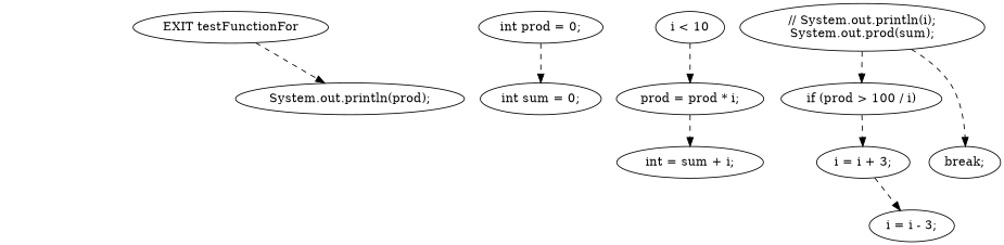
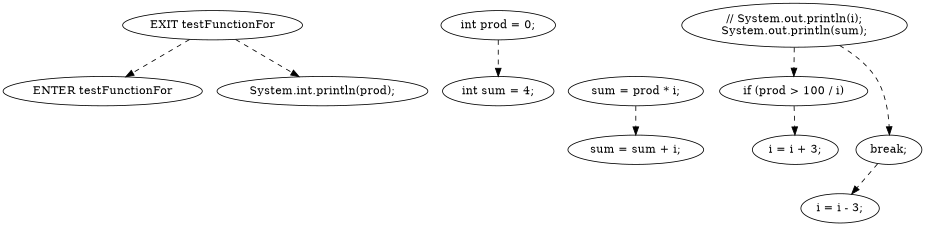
  strict digraph {
    edge [style=dashed]
+   n1 [label="ENTER testFunctionFor"]
    n2 [label="EXIT testFunctionFor"]
-   n3 [label="System.out.println(prod);"]
-   n4 [label="int sum = 0;"]
+   n3 [label="System.int.println(prod);"]
+   n4 [label="int sum = 4;"]
    n5 [label="int prod = 0;"]
-   n6 [label="i < 10"]
-   n7 [label="prod = prod * i;"]
-   n8 [label="int = sum + i;"]
+   n7 [label="sum = prod * i;"]
+   n8 [label="sum = sum + i;"]
    n9 [label="i = i + 3;"]
    n10 [label="if (prod > 100 / i)"]
    n11 [label="i = i - 3;"]
    n12 [label="break;"]
-   n13 [label="// System.out.println(i);\nSystem.out.prod(sum);"]
+   n13 [label="// System.out.println(i);\nSystem.out.println(sum);"]
+   n2 -> n1
    n2 -> n3
    n5 -> n4
-   n6 -> n7
    n7 -> n8
    n10 -> n9
-   n9 -> n11
+   n12 -> n11
    n13 -> n10
    n13 -> n12
  }
